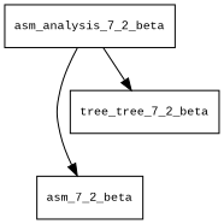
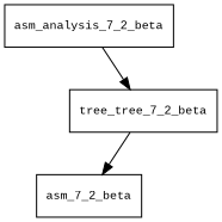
  digraph {
    fontname="Liberation Mono"
    node [fontname="Liberation Mono" fontsize=10.0 shape=box]
    edge [fontname="Liberation Mono"]
    asm_analysis_7_2_beta
    asm_7_2_beta
    n3 [label=tree_tree_7_2_beta]
-   asm_analysis_7_2_beta -> asm_7_2_beta
+   n3 -> asm_7_2_beta
    asm_analysis_7_2_beta -> n3
  }
